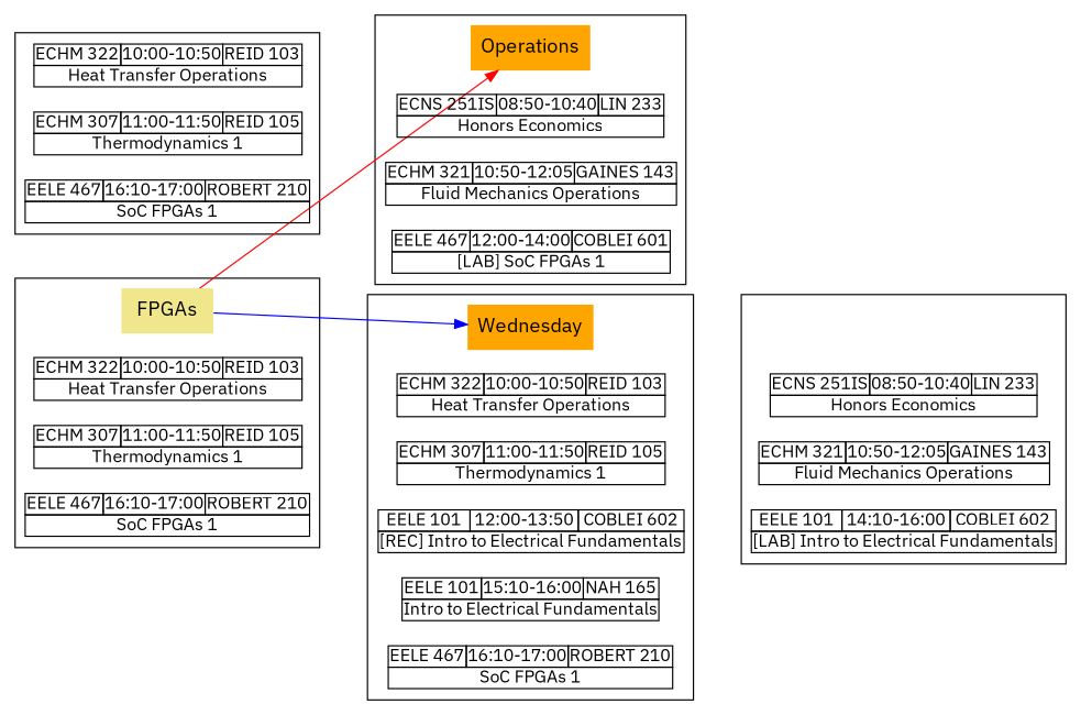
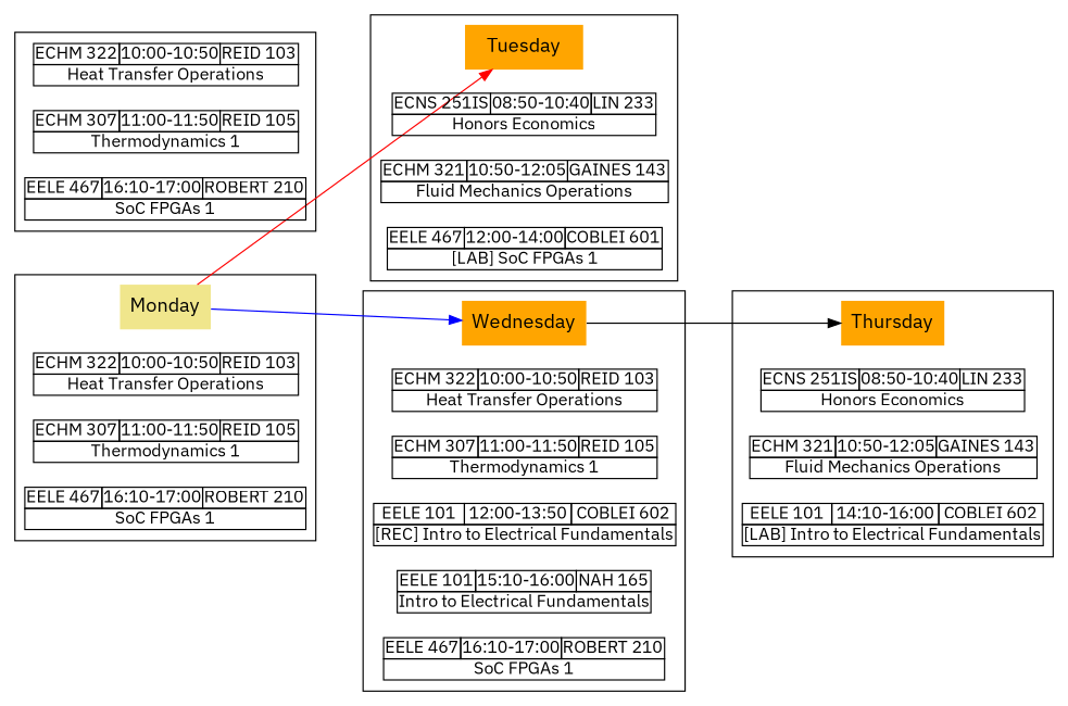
  digraph {
    fontname="IBM Plex Sans"
    rankdir=LR
    ranksep=.75
    splines=false
    node [fontname="IBM Plex Sans" shape=none margin=0]
    edge [fontname="IBM Plex Sans"]
-   Monday [fillcolor=khaki fontsize=16 shape=plaintext style=filled label=FPGAs margin=""]
-   Tuesday [fillcolor=orange fontsize=16 shape=plaintext style=filled label=Operations margin=""]
+   Monday [fillcolor=khaki fontsize=16 shape=plaintext style=filled margin=""]
+   Tuesday [fillcolor=orange fontsize=16 shape=plaintext style=filled margin=""]
    Wednesday [fillcolor=orange fontsize=16 shape=plaintext style=filled margin=""]
+   Thursday [fillcolor=orange fontsize=16 shape=plaintext style=filled margin=""]
    n5 [label=<     <TABLE BORDER="0" CELLBORDER="1" CELLSPACING="0" CELLPADDING="0">     <TR>     <TD>ECHM 322</TD>     <TD>10:00-10:50</TD>     <TD>REID 103</TD>     </TR>     <TR><TD COLSPAN="3">Heat Transfer Operations</TD></TR>     </TABLE>>]
    n6 [label=<     <TABLE BORDER="0" CELLBORDER="1" CELLSPACING="0" CELLPADDING="0">     <TR>     <TD>ECHM 307</TD>     <TD>11:00-11:50</TD>     <TD>REID 105</TD>     </TR>     <TR><TD COLSPAN="3">Thermodynamics 1</TD></TR>     </TABLE>>]
    n7 [label=<     <TABLE BORDER="0" CELLBORDER="1" CELLSPACING="0" CELLPADDING="0">     <TR>     <TD>EELE 467</TD>     <TD>16:10-17:00</TD>     <TD>ROBERT 210</TD>     </TR>     <TR><TD COLSPAN="3">SoC FPGAs 1</TD></TR>     </TABLE>>]
    n8 [label=<     <TABLE BORDER="0" CELLBORDER="1" CELLSPACING="0" CELLPADDING="0">     <TR>     <TD>ECNS 251IS</TD>     <TD>08:50-10:40</TD>     <TD>LIN 233</TD>     </TR>     <TR><TD COLSPAN="3">Honors Economics</TD></TR>     </TABLE>>]
    n9 [label=<     <TABLE BORDER="0" CELLBORDER="1" CELLSPACING="0" CELLPADDING="0">     <TR>     <TD>ECHM 321</TD>     <TD>10:50-12:05</TD>     <TD>GAINES 143</TD>     </TR>     <TR><TD COLSPAN="3">Fluid Mechanics Operations</TD></TR>     </TABLE>>]
    n10 [label=<     <TABLE BORDER="0" CELLBORDER="1" CELLSPACING="0" CELLPADDING="0">     <TR>     <TD>EELE 467</TD>     <TD>12:00-14:00</TD>     <TD>COBLEI 601</TD>     </TR>     <TR><TD COLSPAN="3">[LAB] SoC FPGAs 1</TD></TR>     </TABLE>>]
    n11 [label=<     <TABLE BORDER="0" CELLBORDER="1" CELLSPACING="0" CELLPADDING="0">     <TR>     <TD>ECHM 322</TD>     <TD>10:00-10:50</TD>     <TD>REID 103</TD>     </TR>     <TR><TD COLSPAN="3">Heat Transfer Operations</TD></TR>     </TABLE>>]
    n12 [label=<     <TABLE BORDER="0" CELLBORDER="1" CELLSPACING="0" CELLPADDING="0">     <TR>     <TD>ECHM 307</TD>     <TD>11:00-11:50</TD>     <TD>REID 105</TD>     </TR>     <TR><TD COLSPAN="3">Thermodynamics 1</TD></TR>     </TABLE>>]
    n13 [label=<     <TABLE BORDER="0" CELLBORDER="1" CELLSPACING="0" CELLPADDING="0">     <TR>     <TD>EELE 101</TD>     <TD>12:00-13:50</TD>     <TD>COBLEI 602</TD>     </TR>     <TR><TD COLSPAN="3">[REC] Intro to Electrical Fundamentals</TD></TR>     </TABLE>>]
    n14 [label=<     <TABLE BORDER="0" CELLBORDER="1" CELLSPACING="0" CELLPADDING="0">     <TR>     <TD>EELE 101</TD>     <TD>15:10-16:00</TD>     <TD>NAH 165</TD>     </TR>     <TR><TD COLSPAN="3">Intro to Electrical Fundamentals</TD></TR>     </TABLE>>]
    n15 [label=<     <TABLE BORDER="0" CELLBORDER="1" CELLSPACING="0" CELLPADDING="0">     <TR>     <TD>EELE 467</TD>     <TD>16:10-17:00</TD>     <TD>ROBERT 210</TD>     </TR>     <TR><TD COLSPAN="3">SoC FPGAs 1</TD></TR>     </TABLE>>]
    n16 [label=<     <TABLE BORDER="0" CELLBORDER="1" CELLSPACING="0" CELLPADDING="0">     <TR>     <TD>ECNS 251IS</TD>     <TD>08:50-10:40</TD>     <TD>LIN 233</TD>     </TR>     <TR><TD COLSPAN="3">Honors Economics</TD></TR>     </TABLE>>]
    n17 [label=<     <TABLE BORDER="0" CELLBORDER="1" CELLSPACING="0" CELLPADDING="0">     <TR>     <TD>ECHM 321</TD>     <TD>10:50-12:05</TD>     <TD>GAINES 143</TD>     </TR>     <TR><TD COLSPAN="3">Fluid Mechanics Operations</TD></TR>     </TABLE>>]
    n18 [label=<     <TABLE BORDER="0" CELLBORDER="1" CELLSPACING="0" CELLPADDING="0">     <TR>     <TD>EELE 101</TD>     <TD>14:10-16:00</TD>     <TD>COBLEI 602</TD>     </TR>     <TR><TD COLSPAN="3">[LAB] Intro to Electrical Fundamentals</TD></TR>     </TABLE>>]
    n19 [label=<     <TABLE BORDER="0" CELLBORDER="1" CELLSPACING="0" CELLPADDING="0">     <TR>     <TD>ECHM 322</TD>     <TD>10:00-10:50</TD>     <TD>REID 103</TD>     </TR>     <TR><TD COLSPAN="3">Heat Transfer Operations</TD></TR>     </TABLE>>]
    n20 [label=<     <TABLE BORDER="0" CELLBORDER="1" CELLSPACING="0" CELLPADDING="0">     <TR>     <TD>ECHM 307</TD>     <TD>11:00-11:50</TD>     <TD>REID 105</TD>     </TR>     <TR><TD COLSPAN="3">Thermodynamics 1</TD></TR>     </TABLE>>]
    n21 [label=<     <TABLE BORDER="0" CELLBORDER="1" CELLSPACING="0" CELLPADDING="0">     <TR>     <TD>EELE 467</TD>     <TD>16:10-17:00</TD>     <TD>ROBERT 210</TD>     </TR>     <TR><TD COLSPAN="3">SoC FPGAs 1</TD></TR>     </TABLE>>]
    subgraph sub_1 {
      Monday
      Tuesday
      Wednesday
+     Thursday
    }
    subgraph sub_2 {
      subgraph cluster_3 {
        rank=same
        Tuesday
        n8
        n9
        n10
      }
    }
    subgraph sub_4 {
      subgraph cluster_5 {
        rank=same
        Monday
        n5
        n6
        n7
      }
    }
    subgraph sub_6 {
      subgraph cluster_7 {
        rank=same
        Wednesday
        n11
        n12
        n13
        n14
        n15
      }
    }
    subgraph sub_8 {
      subgraph cluster_9 {
        rank=same
+       Thursday
        n16
        n17
        n18
      }
    }
    subgraph sub_10 {
      subgraph cluster_11 {
        rank=same
        n19
        n20
        n21
      }
    }
    Monday -> Tuesday [color=red]
    Monday -> Wednesday [color=blue]
+   Wednesday -> Thursday [color=black]
  }
